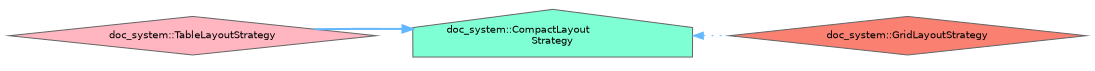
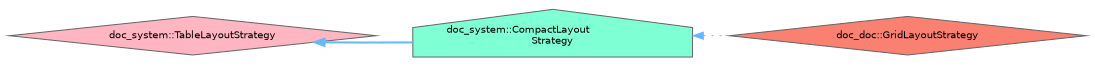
  digraph {
    rankdir=LR
    node [color=grey40 fontname=Helvetica fontsize=10 shape=diamond style=filled]
    edge [color=steelblue1 dir=back fontname=Helvetica fontsize=10 labelfontname=Helvetica labelfontsize=10]
    n1 [fillcolor=lightpink height=0.2 label="doc_system::TableLayoutStrategy" width=0.4]
    n2 [fillcolor=aquamarine height=0.2 label="doc_system::CompactLayout\lStrategy" shape=house width=0.4]
-   n3 [fillcolor=salmon height=0.2 label="doc_system::GridLayoutStrategy" width=0.4]
-   n2 -> n1 [style=bold]
+   n3 [fillcolor=salmon height=0.2 label="doc_doc::GridLayoutStrategy" width=0.4]
+   n1 -> n2 [style=bold]
    n2 -> n3 [style=dotted]
  }
